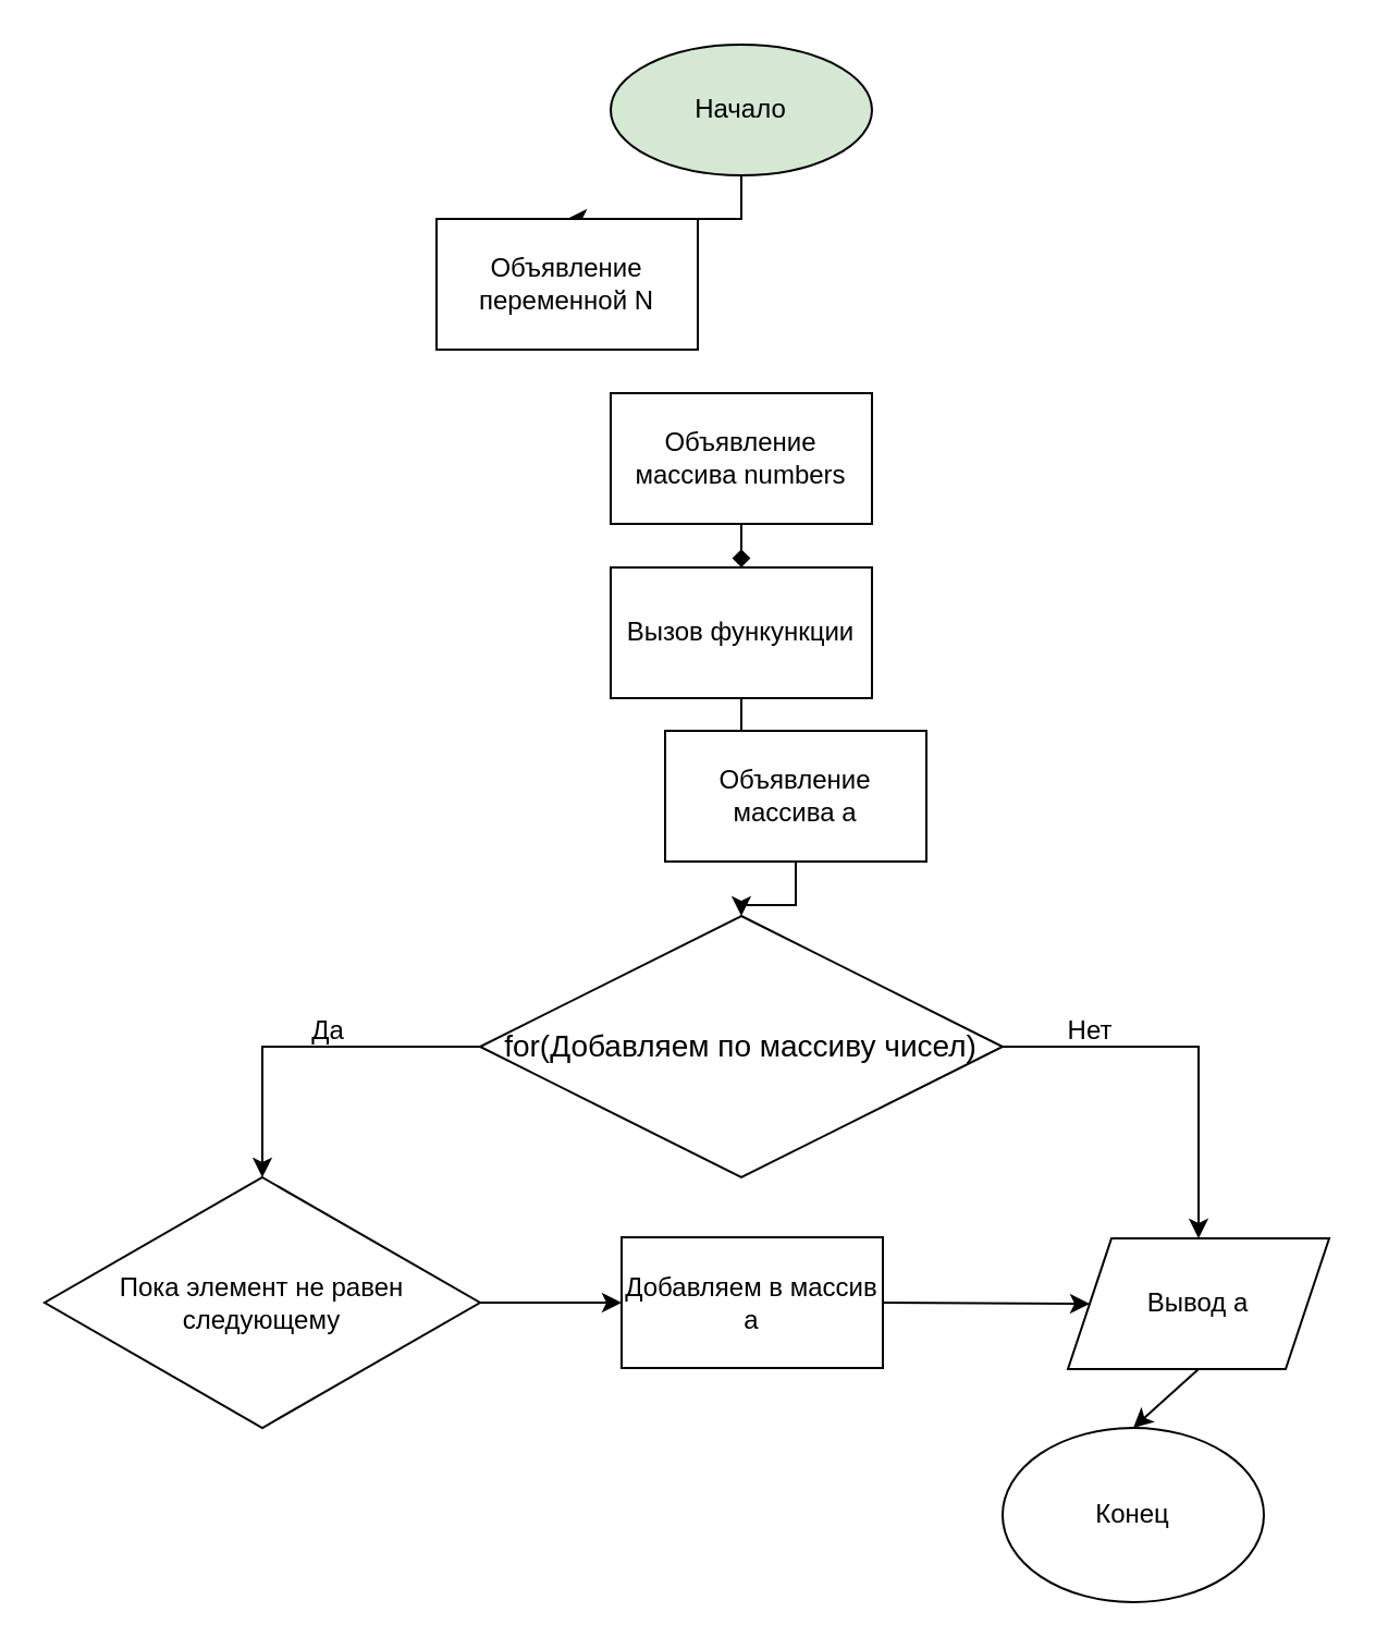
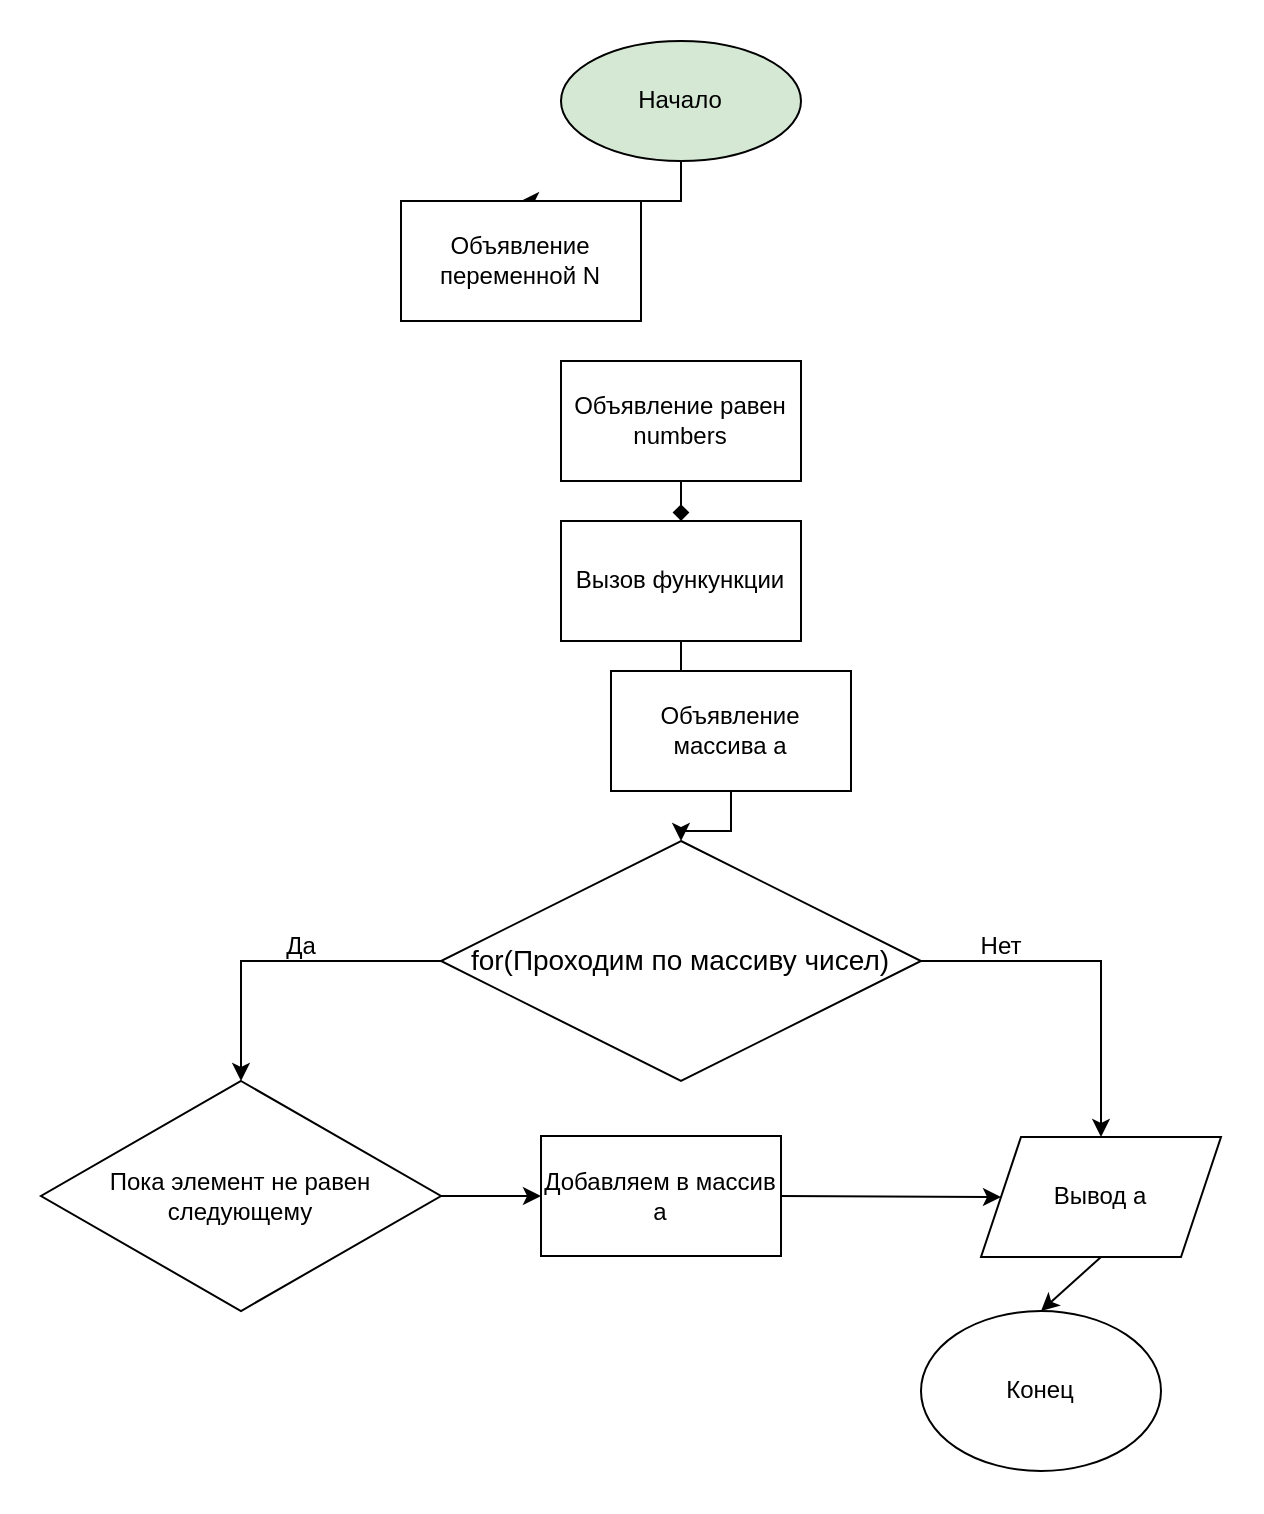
  <mxCell id="0" />
  <mxCell id="1" parent="0" />
  <mxCell id="2" value="" style="edgeStyle=orthogonalEdgeStyle;rounded=0;orthogonalLoop=1;jettySize=auto;html=1;" edge="1" parent="1" source="3" target="4"><mxGeometry relative="1" as="geometry" /></mxCell>
  <mxCell id="3" value="Начало" style="ellipse;whiteSpace=wrap;html=1;fillColor=#d5e8d4;" vertex="1" parent="1"><mxGeometry x="280" y="20" width="120" height="60" as="geometry" /></mxCell>
  <mxCell id="4" value="Объявление переменной N" style="rounded=0;whiteSpace=wrap;html=1;" vertex="1" parent="1"><mxGeometry x="200" y="100" width="120" height="60" as="geometry" /></mxCell>
  <mxCell id="5" value="" style="edgeStyle=orthogonalEdgeStyle;rounded=0;orthogonalLoop=1;jettySize=auto;html=1;endArrow=diamond;" edge="1" parent="1" source="6" target="8"><mxGeometry relative="1" as="geometry" /></mxCell>
- <mxCell id="6" value="Объявление массива numbers" style="rounded=0;whiteSpace=wrap;html=1;" vertex="1" parent="1"><mxGeometry x="280" y="180" width="120" height="60" as="geometry" /></mxCell>
+ <mxCell id="6" value="Объявление равен numbers" style="rounded=0;whiteSpace=wrap;html=1;" vertex="1" parent="1"><mxGeometry x="280" y="180" width="120" height="60" as="geometry" /></mxCell>
  <mxCell id="7" value="" style="edgeStyle=orthogonalEdgeStyle;rounded=0;orthogonalLoop=1;jettySize=auto;html=1;" edge="1" parent="1" source="8" target="10"><mxGeometry relative="1" as="geometry" /></mxCell>
  <mxCell id="8" value="Вызов функункции" style="rounded=0;whiteSpace=wrap;html=1;" vertex="1" parent="1"><mxGeometry x="280" y="260" width="120" height="60" as="geometry" /></mxCell>
  <mxCell id="9" value="" style="edgeStyle=orthogonalEdgeStyle;rounded=0;orthogonalLoop=1;jettySize=auto;html=1;" edge="1" parent="1" source="10" target="11"><mxGeometry relative="1" as="geometry" /></mxCell>
  <mxCell id="10" value="Объявление массива a" style="rounded=0;whiteSpace=wrap;html=1;" vertex="1" parent="1"><mxGeometry x="305" y="335" width="120" height="60" as="geometry" /></mxCell>
- <mxCell id="11" value="&lt;font style=&quot;font-size: 14px;&quot;&gt;for(Добавляем по массиву чисел)&lt;/font&gt;" style="rhombus;whiteSpace=wrap;html=1;" vertex="1" parent="1"><mxGeometry x="220" y="420" width="240" height="120" as="geometry" /></mxCell>
+ <mxCell id="11" value="&lt;font style=&quot;font-size: 14px;&quot;&gt;for(Проходим по массиву чисел)&lt;/font&gt;" style="rhombus;whiteSpace=wrap;html=1;" vertex="1" parent="1"><mxGeometry x="220" y="420" width="240" height="120" as="geometry" /></mxCell>
  <mxCell id="12" value="Пока элемент не равен следующему" style="rhombus;whiteSpace=wrap;html=1;" vertex="1" parent="1"><mxGeometry x="20" y="540" width="200" height="115" as="geometry" /></mxCell>
- <mxCell id="13" value="Добавляем в массив a" style="rounded=0;whiteSpace=wrap;html=1;" vertex="1" parent="1"><mxGeometry x="285" y="567.5" width="120" height="60" as="geometry" /></mxCell>
+ <mxCell id="13" value="Добавляем в массив a" style="rounded=0;whiteSpace=wrap;html=1;" vertex="1" parent="1"><mxGeometry x="270" y="567.5" width="120" height="60" as="geometry" /></mxCell>
  <mxCell id="14" value="" style="endArrow=classic;html=1;rounded=0;exitX=0;exitY=0.5;exitDx=0;exitDy=0;entryX=0.5;entryY=0;entryDx=0;entryDy=0;" edge="1" parent="1" source="11" target="12"><mxGeometry width="50" height="50" relative="1" as="geometry"><mxPoint x="-50" y="290" as="sourcePoint" /><mxPoint x="0" y="240" as="targetPoint" /><Array as="points"><mxPoint x="120" y="480" /></Array></mxGeometry></mxCell>
  <mxCell id="15" value="Вывод a" style="shape=parallelogram;perimeter=parallelogramPerimeter;whiteSpace=wrap;html=1;fixedSize=1;" vertex="1" parent="1"><mxGeometry x="490" y="568" width="120" height="60" as="geometry" /></mxCell>
  <mxCell id="16" value="" style="endArrow=classic;html=1;rounded=0;exitX=1;exitY=0.5;exitDx=0;exitDy=0;entryX=0;entryY=0.5;entryDx=0;entryDy=0;" edge="1" parent="1" source="12" target="13"><mxGeometry width="50" height="50" relative="1" as="geometry"><mxPoint x="280" y="720" as="sourcePoint" /><mxPoint x="330" y="670" as="targetPoint" /></mxGeometry></mxCell>
  <mxCell id="17" value="" style="endArrow=classic;html=1;rounded=0;exitX=1;exitY=0.5;exitDx=0;exitDy=0;entryX=0;entryY=0.5;entryDx=0;entryDy=0;" edge="1" parent="1" source="13" target="15"><mxGeometry width="50" height="50" relative="1" as="geometry"><mxPoint x="410" y="740" as="sourcePoint" /><mxPoint x="460" y="690" as="targetPoint" /></mxGeometry></mxCell>
  <mxCell id="18" value="" style="endArrow=classic;html=1;rounded=0;exitX=1;exitY=0.5;exitDx=0;exitDy=0;entryX=0.5;entryY=0;entryDx=0;entryDy=0;" edge="1" parent="1" source="11" target="15"><mxGeometry width="50" height="50" relative="1" as="geometry"><mxPoint x="560" y="450" as="sourcePoint" /><mxPoint x="610" y="400" as="targetPoint" /><Array as="points"><mxPoint x="550" y="480" /></Array></mxGeometry></mxCell>
  <mxCell id="19" value="Да" style="text;html=1;align=center;verticalAlign=middle;resizable=0;points=[];autosize=1;strokeColor=none;fillColor=none;" vertex="1" parent="1"><mxGeometry x="130" y="458" width="40" height="30" as="geometry" /></mxCell>
  <mxCell id="20" value="Нет" style="text;html=1;align=center;verticalAlign=middle;resizable=0;points=[];autosize=1;strokeColor=none;fillColor=none;" vertex="1" parent="1"><mxGeometry x="480" y="458" width="40" height="30" as="geometry" /></mxCell>
  <mxCell id="21" value="Конец" style="ellipse;whiteSpace=wrap;html=1;" vertex="1" parent="1"><mxGeometry x="460" y="655" width="120" height="80" as="geometry" /></mxCell>
  <mxCell id="22" value="" style="endArrow=classic;html=1;rounded=0;exitX=0.5;exitY=1;exitDx=0;exitDy=0;entryX=0.5;entryY=0;entryDx=0;entryDy=0;" edge="1" parent="1" source="15" target="21"><mxGeometry width="50" height="50" relative="1" as="geometry"><mxPoint x="610" y="550" as="sourcePoint" /><mxPoint x="660" y="500" as="targetPoint" /></mxGeometry></mxCell>
